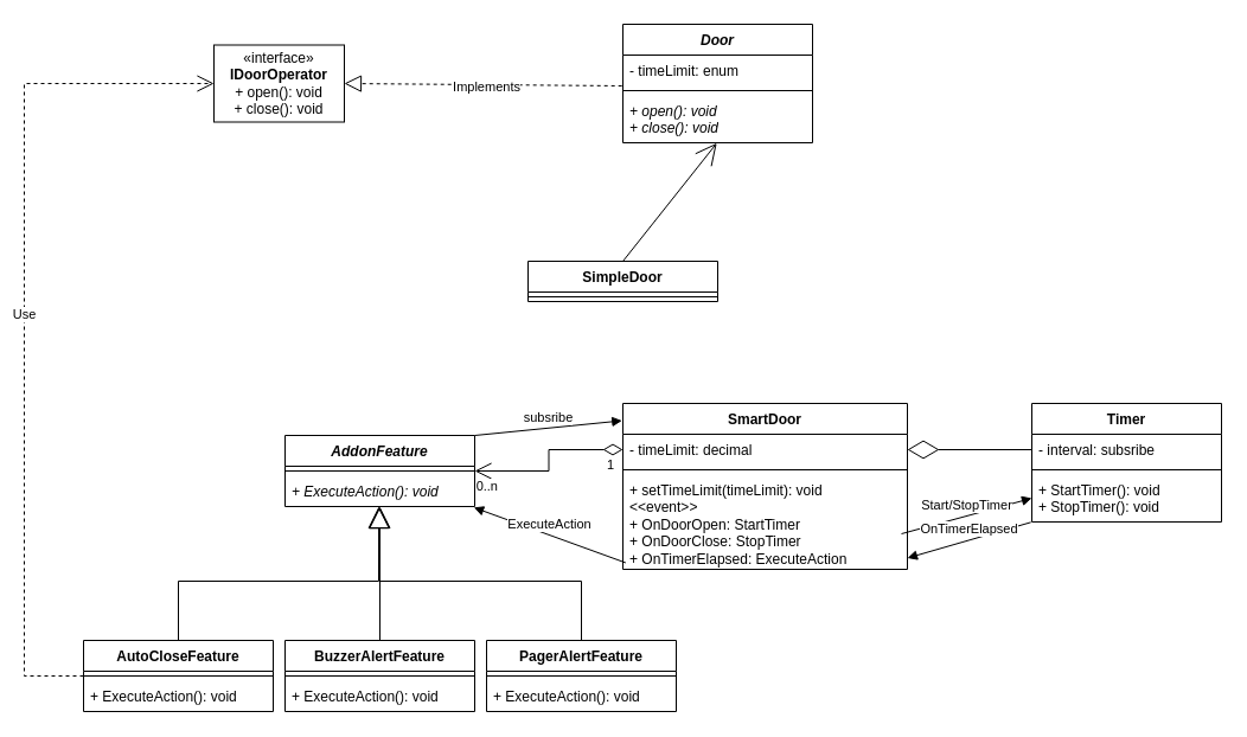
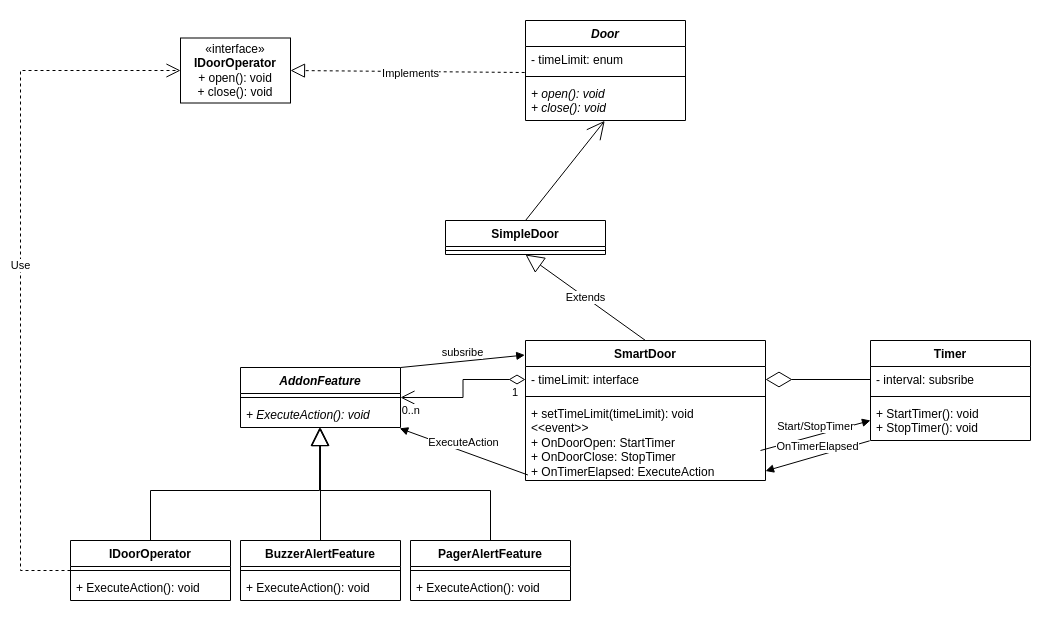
  <mxCell id="0" />
  <mxCell id="1" parent="0" />
  <mxCell id="2" value="&lt;i&gt;Door&lt;/i&gt;" style="swimlane;fontStyle=1;align=center;verticalAlign=top;childLayout=stackLayout;horizontal=1;startSize=26;horizontalStack=0;resizeParent=1;resizeParentMax=0;resizeLast=0;collapsible=1;marginBottom=0;whiteSpace=wrap;html=1;" vertex="1" parent="1"><mxGeometry x="525" y="20" width="160" height="100" as="geometry" /></mxCell>
  <mxCell id="3" value="- timeLimit: enum" style="text;strokeColor=none;fillColor=none;align=left;verticalAlign=top;spacingLeft=4;spacingRight=4;overflow=hidden;rotatable=0;points=[[0,0.5],[1,0.5]];portConstraint=eastwest;whiteSpace=wrap;html=1;" vertex="1" parent="2"><mxGeometry y="26" width="160" height="26" as="geometry" /></mxCell>
  <mxCell id="4" value="" style="line;strokeWidth=1;fillColor=none;align=left;verticalAlign=middle;spacingTop=-1;spacingLeft=3;spacingRight=3;rotatable=0;labelPosition=right;points=[];portConstraint=eastwest;strokeColor=inherit;" vertex="1" parent="2"><mxGeometry y="52" width="160" height="8" as="geometry" /></mxCell>
  <mxCell id="5" value="&lt;div&gt;&lt;i&gt;+ open(): void&lt;/i&gt;&lt;/div&gt;&lt;div&gt;&lt;i&gt;+ close(): void&lt;br&gt;&lt;/i&gt;&lt;/div&gt;" style="text;strokeColor=none;fillColor=none;align=left;verticalAlign=top;spacingLeft=4;spacingRight=4;overflow=hidden;rotatable=0;points=[[0,0.5],[1,0.5]];portConstraint=eastwest;whiteSpace=wrap;html=1;" vertex="1" parent="2"><mxGeometry y="60" width="160" height="40" as="geometry" /></mxCell>
  <mxCell id="6" value="SimpleDoor" style="swimlane;fontStyle=1;align=center;verticalAlign=top;childLayout=stackLayout;horizontal=1;startSize=26;horizontalStack=0;resizeParent=1;resizeParentMax=0;resizeLast=0;collapsible=1;marginBottom=0;whiteSpace=wrap;html=1;" vertex="1" parent="1"><mxGeometry x="445" y="220" width="160" height="34" as="geometry" /></mxCell>
  <mxCell id="7" value="" style="line;strokeWidth=1;fillColor=none;align=left;verticalAlign=middle;spacingTop=-1;spacingLeft=3;spacingRight=3;rotatable=0;labelPosition=right;points=[];portConstraint=eastwest;strokeColor=inherit;" vertex="1" parent="6"><mxGeometry y="26" width="160" height="8" as="geometry" /></mxCell>
  <mxCell id="8" value="" style="endArrow=open;endSize=16;endFill=0;html=1;rounded=0;exitX=0.5;exitY=0;exitDx=0;exitDy=0;entryX=0.495;entryY=1.008;entryDx=0;entryDy=0;entryPerimeter=0;" edge="1" parent="1" source="6" target="5"><mxGeometry width="160" relative="1" as="geometry"><mxPoint x="550" y="260" as="sourcePoint" /><mxPoint x="710" y="260" as="targetPoint" /></mxGeometry></mxCell>
  <mxCell id="9" value="SmartDoor" style="swimlane;fontStyle=1;align=center;verticalAlign=top;childLayout=stackLayout;horizontal=1;startSize=26;horizontalStack=0;resizeParent=1;resizeParentMax=0;resizeLast=0;collapsible=1;marginBottom=0;whiteSpace=wrap;html=1;" vertex="1" parent="1"><mxGeometry x="525" y="340" width="240" height="140" as="geometry" /></mxCell>
- <mxCell id="10" value="- timeLimit: decimal" style="text;strokeColor=none;fillColor=none;align=left;verticalAlign=top;spacingLeft=4;spacingRight=4;overflow=hidden;rotatable=0;points=[[0,0.5],[1,0.5]];portConstraint=eastwest;whiteSpace=wrap;html=1;" vertex="1" parent="9"><mxGeometry y="26" width="240" height="26" as="geometry" /></mxCell>
+ <mxCell id="10" value="- timeLimit: interface" style="text;strokeColor=none;fillColor=none;align=left;verticalAlign=top;spacingLeft=4;spacingRight=4;overflow=hidden;rotatable=0;points=[[0,0.5],[1,0.5]];portConstraint=eastwest;whiteSpace=wrap;html=1;" vertex="1" parent="9"><mxGeometry y="26" width="240" height="26" as="geometry" /></mxCell>
  <mxCell id="11" value="" style="line;strokeWidth=1;fillColor=none;align=left;verticalAlign=middle;spacingTop=-1;spacingLeft=3;spacingRight=3;rotatable=0;labelPosition=right;points=[];portConstraint=eastwest;strokeColor=inherit;" vertex="1" parent="9"><mxGeometry y="52" width="240" height="8" as="geometry" /></mxCell>
  <mxCell id="12" value="&lt;div&gt;+ setTimeLimit(timeLimit): void&lt;/div&gt;&lt;div&gt;&amp;lt;&amp;lt;event&amp;gt;&amp;gt;&lt;/div&gt;&lt;div&gt;+ OnDoorOpen: StartTimer&lt;/div&gt;&lt;div&gt;+ OnDoorClose: StopTimer&lt;/div&gt;&lt;div&gt;+ OnTimerElapsed: ExecuteAction&lt;/div&gt;" style="text;strokeColor=none;fillColor=none;align=left;verticalAlign=top;spacingLeft=4;spacingRight=4;overflow=hidden;rotatable=0;points=[[0,0.5],[1,0.5]];portConstraint=eastwest;whiteSpace=wrap;html=1;" vertex="1" parent="9"><mxGeometry y="60" width="240" height="80" as="geometry" /></mxCell>
+ <mxCell id="13" value="Extends" style="endArrow=block;endSize=16;endFill=0;html=1;rounded=0;exitX=0.5;exitY=0;exitDx=0;exitDy=0;entryX=0.5;entryY=1;entryDx=0;entryDy=0;" edge="1" parent="1" source="9" target="6"><mxGeometry width="160" relative="1" as="geometry"><mxPoint x="550" y="260" as="sourcePoint" /><mxPoint x="710" y="260" as="targetPoint" /></mxGeometry></mxCell>
  <mxCell id="14" value="Timer" style="swimlane;fontStyle=1;align=center;verticalAlign=top;childLayout=stackLayout;horizontal=1;startSize=26;horizontalStack=0;resizeParent=1;resizeParentMax=0;resizeLast=0;collapsible=1;marginBottom=0;whiteSpace=wrap;html=1;" vertex="1" parent="1"><mxGeometry x="870" y="340" width="160" height="100" as="geometry" /></mxCell>
  <mxCell id="15" value="- interval: subsribe" style="text;strokeColor=none;fillColor=none;align=left;verticalAlign=top;spacingLeft=4;spacingRight=4;overflow=hidden;rotatable=0;points=[[0,0.5],[1,0.5]];portConstraint=eastwest;whiteSpace=wrap;html=1;" vertex="1" parent="14"><mxGeometry y="26" width="160" height="26" as="geometry" /></mxCell>
  <mxCell id="16" value="" style="line;strokeWidth=1;fillColor=none;align=left;verticalAlign=middle;spacingTop=-1;spacingLeft=3;spacingRight=3;rotatable=0;labelPosition=right;points=[];portConstraint=eastwest;strokeColor=inherit;" vertex="1" parent="14"><mxGeometry y="52" width="160" height="8" as="geometry" /></mxCell>
  <mxCell id="17" value="&lt;div&gt;+ StartTimer(): void&lt;/div&gt;&lt;div&gt;+ StopTimer(): void&lt;br&gt;&lt;/div&gt;" style="text;strokeColor=none;fillColor=none;align=left;verticalAlign=top;spacingLeft=4;spacingRight=4;overflow=hidden;rotatable=0;points=[[0,0.5],[1,0.5]];portConstraint=eastwest;whiteSpace=wrap;html=1;" vertex="1" parent="14"><mxGeometry y="60" width="160" height="40" as="geometry" /></mxCell>
  <mxCell id="18" value="" style="endArrow=diamondThin;endFill=0;endSize=24;html=1;rounded=0;exitX=0;exitY=0.5;exitDx=0;exitDy=0;entryX=1;entryY=0.5;entryDx=0;entryDy=0;" edge="1" parent="1" source="15" target="10"><mxGeometry width="160" relative="1" as="geometry"><mxPoint x="550" y="360" as="sourcePoint" /><mxPoint x="710" y="360" as="targetPoint" /></mxGeometry></mxCell>
  <mxCell id="19" value="Start/StopTimer" style="html=1;verticalAlign=bottom;endArrow=block;curved=0;rounded=0;entryX=0;entryY=0.5;entryDx=0;entryDy=0;" edge="1" parent="1" target="17"><mxGeometry width="80" relative="1" as="geometry"><mxPoint x="760" y="450" as="sourcePoint" /><mxPoint x="830" y="550" as="targetPoint" /></mxGeometry></mxCell>
  <mxCell id="20" value="OnTimerElapsed" style="html=1;verticalAlign=bottom;endArrow=block;curved=0;rounded=0;exitX=-0.005;exitY=1.008;exitDx=0;exitDy=0;exitPerimeter=0;" edge="1" parent="1" source="17"><mxGeometry width="80" relative="1" as="geometry"><mxPoint x="864.2" y="460" as="sourcePoint" /><mxPoint x="765" y="470.48" as="targetPoint" /></mxGeometry></mxCell>
  <mxCell id="21" value="&lt;i&gt;AddonFeature&lt;/i&gt;" style="swimlane;fontStyle=1;align=center;verticalAlign=top;childLayout=stackLayout;horizontal=1;startSize=26;horizontalStack=0;resizeParent=1;resizeParentMax=0;resizeLast=0;collapsible=1;marginBottom=0;whiteSpace=wrap;html=1;" vertex="1" parent="1"><mxGeometry x="240" y="367" width="160" height="60" as="geometry" /></mxCell>
  <mxCell id="22" value="" style="line;strokeWidth=1;fillColor=none;align=left;verticalAlign=middle;spacingTop=-1;spacingLeft=3;spacingRight=3;rotatable=0;labelPosition=right;points=[];portConstraint=eastwest;strokeColor=inherit;" vertex="1" parent="21"><mxGeometry y="26" width="160" height="8" as="geometry" /></mxCell>
  <mxCell id="23" value="&lt;i&gt;+ ExecuteAction(): void&lt;/i&gt;" style="text;strokeColor=none;fillColor=none;align=left;verticalAlign=top;spacingLeft=4;spacingRight=4;overflow=hidden;rotatable=0;points=[[0,0.5],[1,0.5]];portConstraint=eastwest;whiteSpace=wrap;html=1;" vertex="1" parent="21"><mxGeometry y="34" width="160" height="26" as="geometry" /></mxCell>
- <mxCell id="24" value="AutoCloseFeature" style="swimlane;fontStyle=1;align=center;verticalAlign=top;childLayout=stackLayout;horizontal=1;startSize=26;horizontalStack=0;resizeParent=1;resizeParentMax=0;resizeLast=0;collapsible=1;marginBottom=0;whiteSpace=wrap;html=1;" vertex="1" parent="1"><mxGeometry x="70" y="540" width="160" height="60" as="geometry" /></mxCell>
+ <mxCell id="24" value="IDoorOperator" style="swimlane;fontStyle=1;align=center;verticalAlign=top;childLayout=stackLayout;horizontal=1;startSize=26;horizontalStack=0;resizeParent=1;resizeParentMax=0;resizeLast=0;collapsible=1;marginBottom=0;whiteSpace=wrap;html=1;" vertex="1" parent="1"><mxGeometry x="70" y="540" width="160" height="60" as="geometry" /></mxCell>
  <mxCell id="25" value="" style="line;strokeWidth=1;fillColor=none;align=left;verticalAlign=middle;spacingTop=-1;spacingLeft=3;spacingRight=3;rotatable=0;labelPosition=right;points=[];portConstraint=eastwest;strokeColor=inherit;" vertex="1" parent="24"><mxGeometry y="26" width="160" height="8" as="geometry" /></mxCell>
  <mxCell id="26" value="+ ExecuteAction(): void" style="text;strokeColor=none;fillColor=none;align=left;verticalAlign=top;spacingLeft=4;spacingRight=4;overflow=hidden;rotatable=0;points=[[0,0.5],[1,0.5]];portConstraint=eastwest;whiteSpace=wrap;html=1;" vertex="1" parent="24"><mxGeometry y="34" width="160" height="26" as="geometry" /></mxCell>
  <mxCell id="27" value="" style="endArrow=open;html=1;endSize=12;startArrow=diamondThin;startSize=14;startFill=0;edgeStyle=orthogonalEdgeStyle;rounded=0;exitX=0;exitY=0.5;exitDx=0;exitDy=0;entryX=1;entryY=0.5;entryDx=0;entryDy=0;" edge="1" parent="1" source="10" target="21"><mxGeometry relative="1" as="geometry"><mxPoint x="550" y="340" as="sourcePoint" /><mxPoint x="710" y="340" as="targetPoint" /></mxGeometry></mxCell>
  <mxCell id="28" value="1" style="edgeLabel;resizable=0;html=1;align=left;verticalAlign=top;" connectable="0" vertex="1" parent="27"><mxGeometry x="-1" relative="1" as="geometry"><mxPoint x="-15" as="offset" /></mxGeometry></mxCell>
  <mxCell id="29" value="0..n" style="edgeLabel;resizable=0;html=1;align=right;verticalAlign=top;" connectable="0" vertex="1" parent="27"><mxGeometry x="1" relative="1" as="geometry"><mxPoint x="20" as="offset" /></mxGeometry></mxCell>
  <mxCell id="30" value="BuzzerAlertFeature" style="swimlane;fontStyle=1;align=center;verticalAlign=top;childLayout=stackLayout;horizontal=1;startSize=26;horizontalStack=0;resizeParent=1;resizeParentMax=0;resizeLast=0;collapsible=1;marginBottom=0;whiteSpace=wrap;html=1;" vertex="1" parent="1"><mxGeometry x="240" y="540" width="160" height="60" as="geometry" /></mxCell>
  <mxCell id="31" value="" style="line;strokeWidth=1;fillColor=none;align=left;verticalAlign=middle;spacingTop=-1;spacingLeft=3;spacingRight=3;rotatable=0;labelPosition=right;points=[];portConstraint=eastwest;strokeColor=inherit;" vertex="1" parent="30"><mxGeometry y="26" width="160" height="8" as="geometry" /></mxCell>
  <mxCell id="32" value="+ ExecuteAction(): void" style="text;strokeColor=none;fillColor=none;align=left;verticalAlign=top;spacingLeft=4;spacingRight=4;overflow=hidden;rotatable=0;points=[[0,0.5],[1,0.5]];portConstraint=eastwest;whiteSpace=wrap;html=1;" vertex="1" parent="30"><mxGeometry y="34" width="160" height="26" as="geometry" /></mxCell>
  <mxCell id="33" value="PagerAlertFeature" style="swimlane;fontStyle=1;align=center;verticalAlign=top;childLayout=stackLayout;horizontal=1;startSize=26;horizontalStack=0;resizeParent=1;resizeParentMax=0;resizeLast=0;collapsible=1;marginBottom=0;whiteSpace=wrap;html=1;" vertex="1" parent="1"><mxGeometry x="410" y="540" width="160" height="60" as="geometry" /></mxCell>
  <mxCell id="34" value="" style="line;strokeWidth=1;fillColor=none;align=left;verticalAlign=middle;spacingTop=-1;spacingLeft=3;spacingRight=3;rotatable=0;labelPosition=right;points=[];portConstraint=eastwest;strokeColor=inherit;" vertex="1" parent="33"><mxGeometry y="26" width="160" height="8" as="geometry" /></mxCell>
  <mxCell id="35" value="+ ExecuteAction(): void" style="text;strokeColor=none;fillColor=none;align=left;verticalAlign=top;spacingLeft=4;spacingRight=4;overflow=hidden;rotatable=0;points=[[0,0.5],[1,0.5]];portConstraint=eastwest;whiteSpace=wrap;html=1;" vertex="1" parent="33"><mxGeometry y="34" width="160" height="26" as="geometry" /></mxCell>
  <mxCell id="36" value="" style="endArrow=block;endSize=16;endFill=0;html=1;rounded=0;exitX=0.5;exitY=0;exitDx=0;exitDy=0;entryX=0.495;entryY=1;entryDx=0;entryDy=0;entryPerimeter=0;" edge="1" parent="1" source="24" target="23"><mxGeometry width="160" relative="1" as="geometry"><mxPoint x="260" y="490" as="sourcePoint" /><mxPoint x="420" y="490" as="targetPoint" /><Array as="points"><mxPoint x="150" y="490" /><mxPoint x="319" y="490" /></Array></mxGeometry></mxCell>
  <mxCell id="37" value="" style="endArrow=block;endSize=16;endFill=0;html=1;rounded=0;exitX=0.5;exitY=0;exitDx=0;exitDy=0;entryX=0.5;entryY=1;entryDx=0;entryDy=0;entryPerimeter=0;" edge="1" parent="1" source="30" target="23"><mxGeometry width="160" relative="1" as="geometry"><mxPoint x="270" y="500" as="sourcePoint" /><mxPoint x="320" y="430" as="targetPoint" /></mxGeometry></mxCell>
  <mxCell id="38" value="" style="endArrow=block;endSize=16;endFill=0;html=1;rounded=0;exitX=0.5;exitY=0;exitDx=0;exitDy=0;entryX=0.495;entryY=1;entryDx=0;entryDy=0;entryPerimeter=0;" edge="1" parent="1" source="33" target="23"><mxGeometry width="160" relative="1" as="geometry"><mxPoint x="280" y="510" as="sourcePoint" /><mxPoint x="440" y="510" as="targetPoint" /><Array as="points"><mxPoint x="490" y="490" /><mxPoint x="320" y="490" /></Array></mxGeometry></mxCell>
  <mxCell id="39" value="«interface»&lt;br&gt;&lt;div&gt;&lt;b&gt;IDoorOperator&lt;/b&gt;&lt;/div&gt;&lt;div&gt;+ open(): void&lt;/div&gt;&lt;div&gt;+ close(): void&lt;br&gt;&lt;/div&gt;" style="html=1;whiteSpace=wrap;" vertex="1" parent="1"><mxGeometry x="180" y="37.5" width="110" height="65" as="geometry" /></mxCell>
  <mxCell id="40" value="" style="endArrow=block;dashed=1;endFill=0;endSize=12;html=1;rounded=0;entryX=1;entryY=0.5;entryDx=0;entryDy=0;exitX=-0.005;exitY=1;exitDx=0;exitDy=0;exitPerimeter=0;" edge="1" parent="1" source="3" target="39"><mxGeometry width="160" relative="1" as="geometry"><mxPoint x="500" y="100" as="sourcePoint" /><mxPoint x="710" y="290" as="targetPoint" /></mxGeometry></mxCell>
  <mxCell id="41" value="Implements" style="edgeLabel;html=1;align=center;verticalAlign=middle;resizable=0;points=[];" vertex="1" connectable="0" parent="40"><mxGeometry x="-0.018" y="1" relative="1" as="geometry"><mxPoint as="offset" /></mxGeometry></mxCell>
  <mxCell id="42" value="Use" style="endArrow=open;endSize=12;dashed=1;html=1;rounded=0;exitX=0;exitY=0.5;exitDx=0;exitDy=0;entryX=0;entryY=0.5;entryDx=0;entryDy=0;" edge="1" parent="1" source="24" target="39"><mxGeometry width="160" relative="1" as="geometry"><mxPoint x="550" y="290" as="sourcePoint" /><mxPoint x="710" y="290" as="targetPoint" /><Array as="points"><mxPoint x="20" y="570" /><mxPoint x="20" y="70" /></Array></mxGeometry></mxCell>
  <mxCell id="43" value="&lt;div&gt;ExecuteAction&lt;/div&gt;" style="html=1;verticalAlign=bottom;endArrow=block;curved=0;rounded=0;exitX=0.01;exitY=0.931;exitDx=0;exitDy=0;exitPerimeter=0;entryX=0.995;entryY=1.032;entryDx=0;entryDy=0;entryPerimeter=0;" edge="1" parent="1" source="12" target="23"><mxGeometry width="80" relative="1" as="geometry"><mxPoint x="280" y="290" as="sourcePoint" /><mxPoint x="360" y="290" as="targetPoint" /></mxGeometry></mxCell>
  <mxCell id="44" value="subsribe" style="html=1;verticalAlign=bottom;endArrow=block;curved=0;rounded=0;exitX=1;exitY=0;exitDx=0;exitDy=0;entryX=-0.003;entryY=0.104;entryDx=0;entryDy=0;entryPerimeter=0;" edge="1" parent="1" source="21" target="9"><mxGeometry width="80" relative="1" as="geometry"><mxPoint x="350" y="310" as="sourcePoint" /><mxPoint x="430" y="310" as="targetPoint" /></mxGeometry></mxCell>
